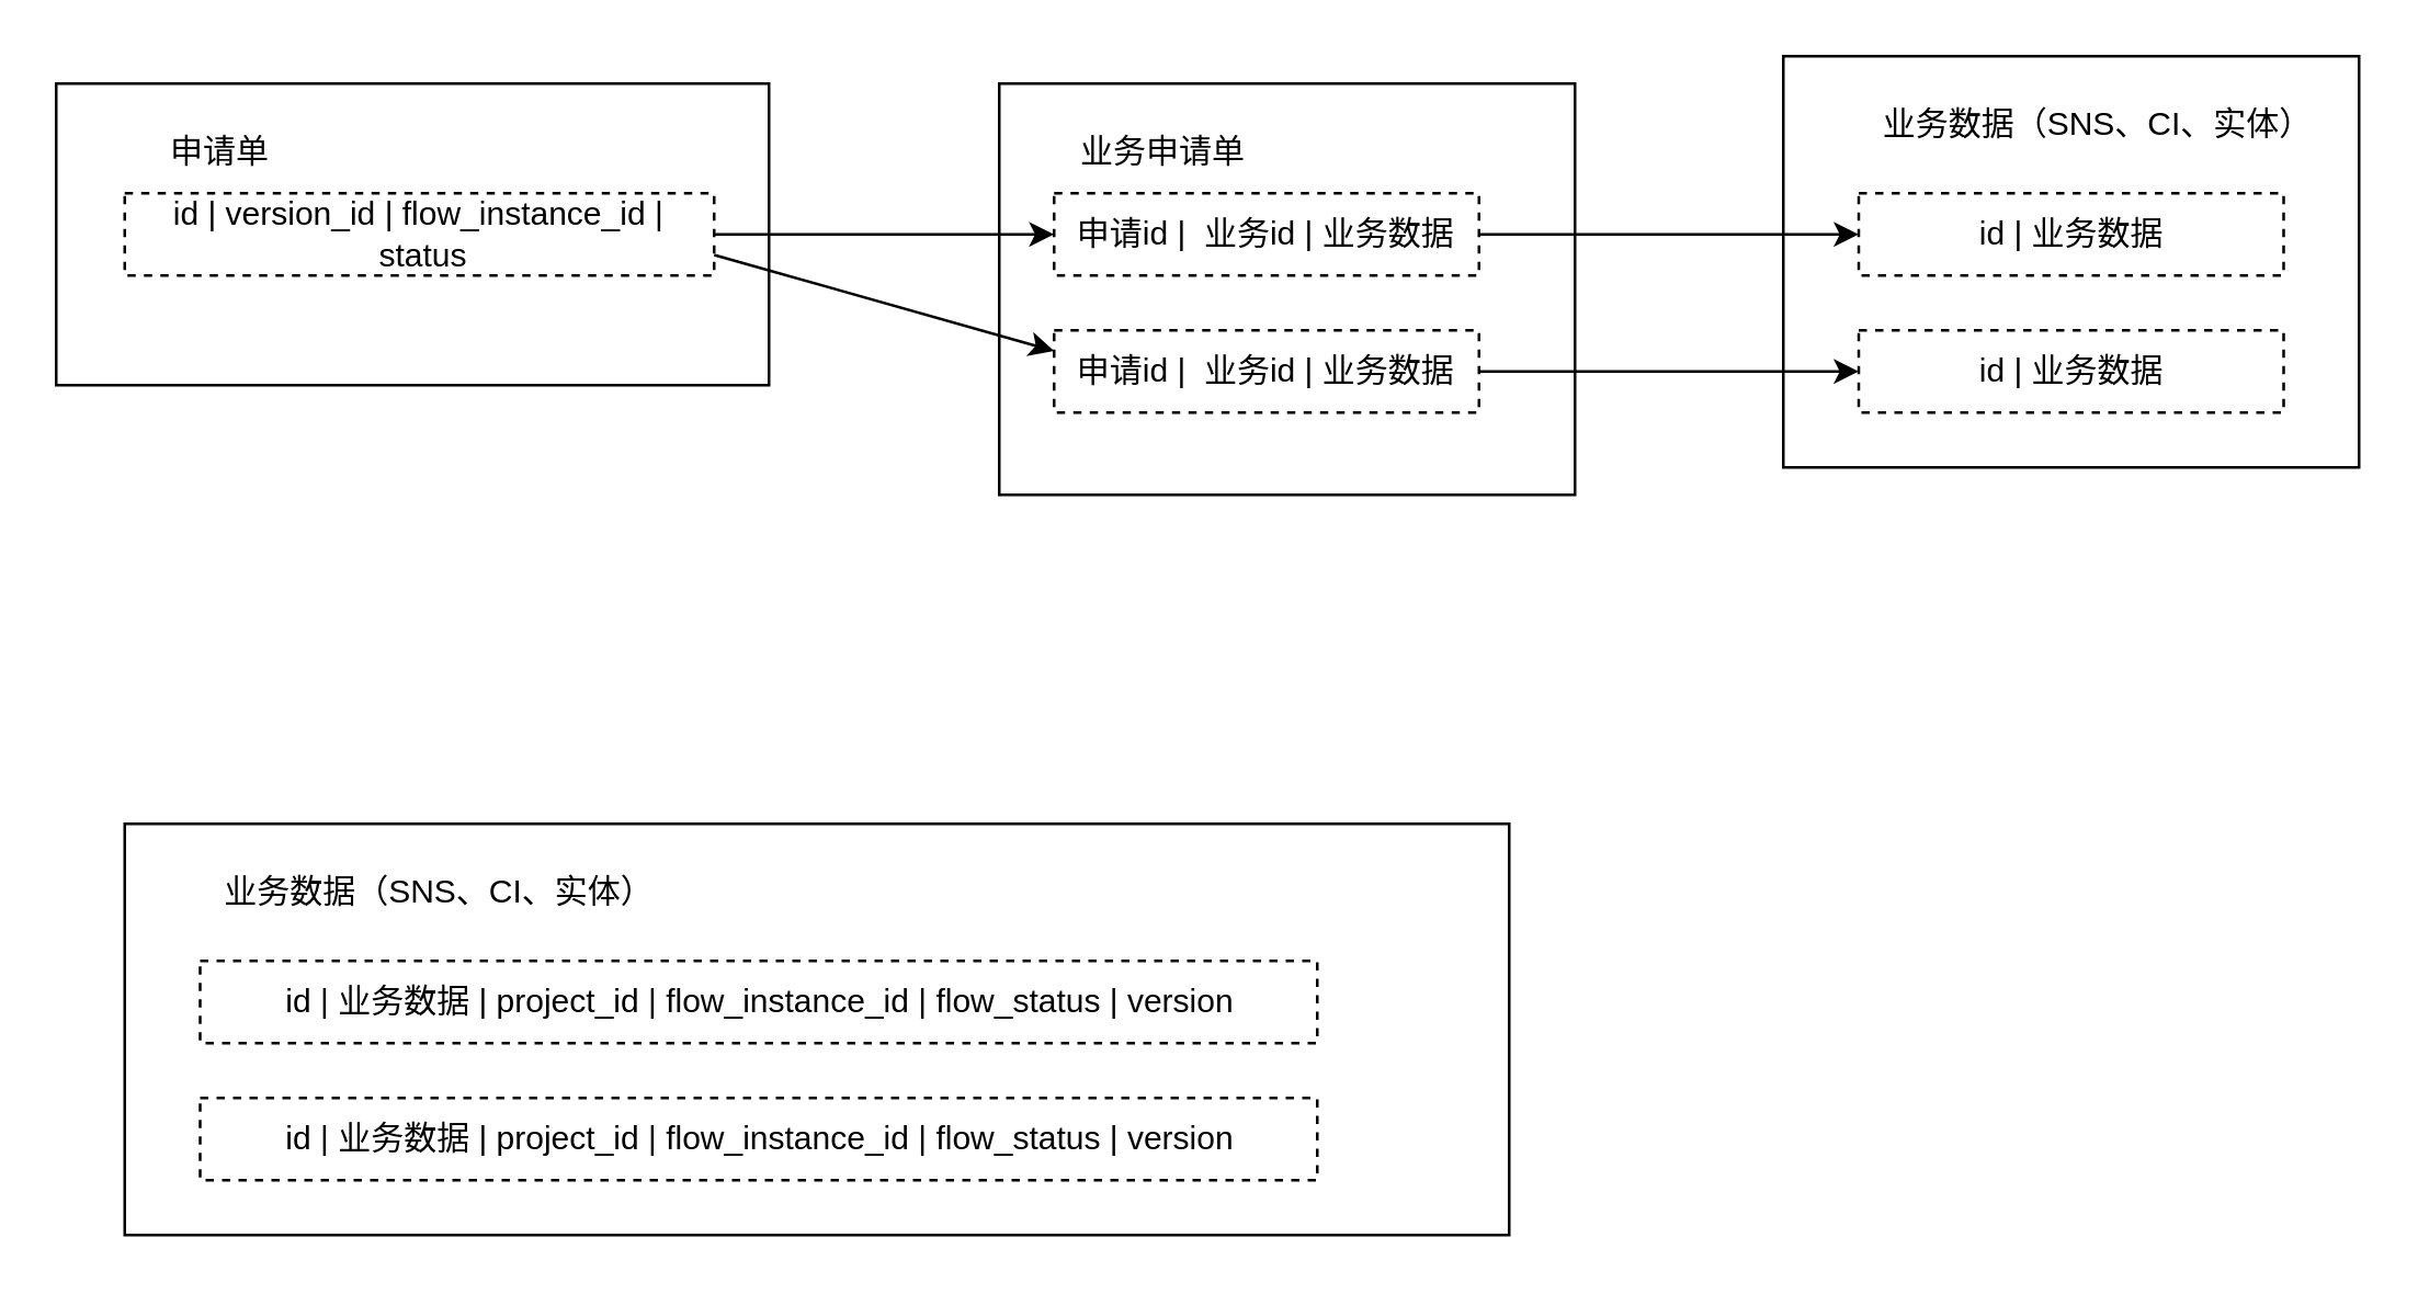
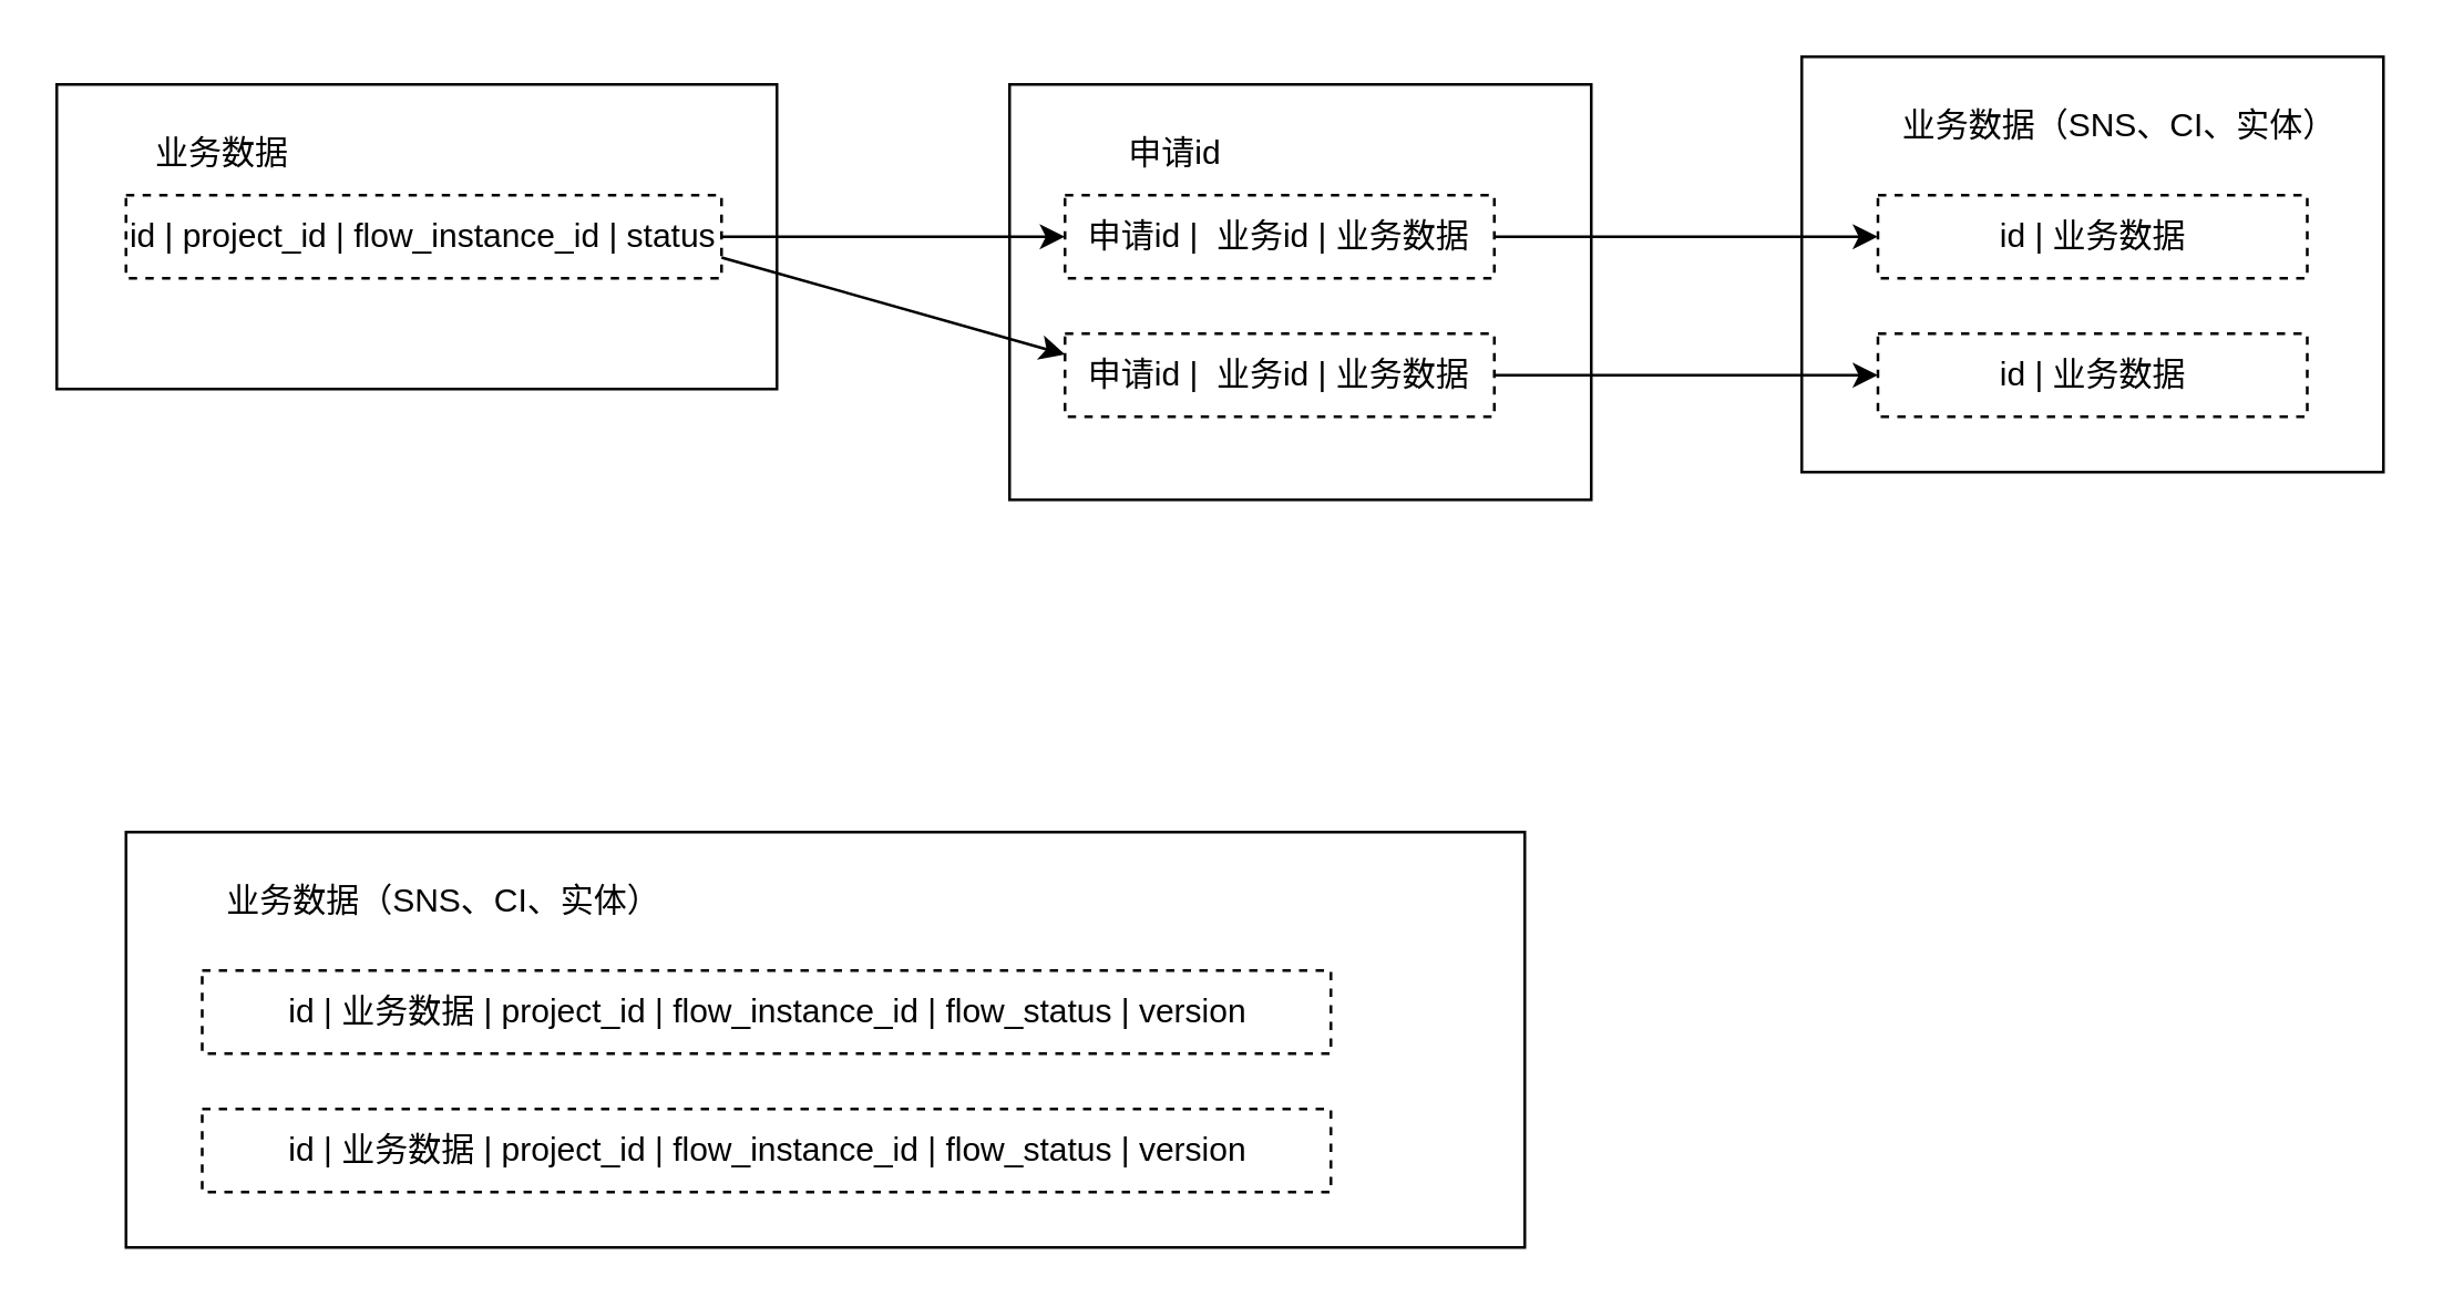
  <mxCell id="0" />
  <mxCell id="1" parent="0" />
  <mxCell id="2" value="" style="rounded=0;whiteSpace=wrap;html=1;" vertex="1" parent="1"><mxGeometry x="650" y="20" width="210" height="150" as="geometry" /></mxCell>
  <mxCell id="3" value="业务数据（SNS、CI、实体）" style="text;html=1;align=center;verticalAlign=middle;whiteSpace=wrap;rounded=0;" vertex="1" parent="1"><mxGeometry x="680" y="30" width="170" height="30" as="geometry" /></mxCell>
  <mxCell id="4" value="id |&amp;nbsp;业务数据" style="text;html=1;align=center;verticalAlign=middle;whiteSpace=wrap;rounded=0;strokeColor=default;dashed=1;" vertex="1" parent="1"><mxGeometry x="677.5" y="70" width="155" height="30" as="geometry" /></mxCell>
  <mxCell id="5" value="id |&amp;nbsp;业务数据" style="text;html=1;align=center;verticalAlign=middle;whiteSpace=wrap;rounded=0;strokeColor=default;dashed=1;" vertex="1" parent="1"><mxGeometry x="677.5" y="120" width="155" height="30" as="geometry" /></mxCell>
  <mxCell id="6" value="&lt;div&gt;&lt;br&gt;&lt;/div&gt;" style="rounded=0;whiteSpace=wrap;html=1;" vertex="1" parent="1"><mxGeometry x="20" y="30" width="260" height="110" as="geometry" /></mxCell>
  <mxCell id="7" value="" style="rounded=0;whiteSpace=wrap;html=1;" vertex="1" parent="1"><mxGeometry x="364" y="30" width="210" height="150" as="geometry" /></mxCell>
- <mxCell id="8" value="业务申请单" style="text;html=1;align=center;verticalAlign=middle;whiteSpace=wrap;rounded=0;" vertex="1" parent="1"><mxGeometry x="389" y="40" width="70" height="30" as="geometry" /></mxCell>
+ <mxCell id="8" value="申请id" style="text;html=1;align=center;verticalAlign=middle;whiteSpace=wrap;rounded=0;" vertex="1" parent="1"><mxGeometry x="389" y="40" width="70" height="30" as="geometry" /></mxCell>
  <mxCell id="9" style="edgeStyle=orthogonalEdgeStyle;rounded=0;orthogonalLoop=1;jettySize=auto;html=1;entryX=0;entryY=0.5;entryDx=0;entryDy=0;" edge="1" parent="1" source="10" target="4"><mxGeometry relative="1" as="geometry" /></mxCell>
  <mxCell id="10" value="申请id |&amp;nbsp; 业务id | 业务数据" style="text;html=1;align=center;verticalAlign=middle;whiteSpace=wrap;rounded=0;strokeColor=default;dashed=1;" vertex="1" parent="1"><mxGeometry x="384" y="70" width="155" height="30" as="geometry" /></mxCell>
  <mxCell id="11" style="edgeStyle=orthogonalEdgeStyle;rounded=0;orthogonalLoop=1;jettySize=auto;html=1;exitX=1;exitY=0.5;exitDx=0;exitDy=0;entryX=0;entryY=0.5;entryDx=0;entryDy=0;" edge="1" parent="1" source="13" target="10"><mxGeometry relative="1" as="geometry" /></mxCell>
  <mxCell id="12" style="rounded=0;orthogonalLoop=1;jettySize=auto;html=1;entryX=0;entryY=0.25;entryDx=0;entryDy=0;exitX=1;exitY=0.75;exitDx=0;exitDy=0;" edge="1" parent="1" source="13" target="16"><mxGeometry relative="1" as="geometry" /></mxCell>
- <mxCell id="13" value="&lt;div&gt;id |&amp;nbsp;&lt;span style=&quot;background-color: initial;&quot;&gt;version_id |&amp;nbsp;&lt;/span&gt;&lt;span style=&quot;background-color: initial;&quot;&gt;flow_instance_id |&amp;nbsp;&lt;/span&gt;&lt;span style=&quot;background-color: initial;&quot;&gt;status&lt;/span&gt;&lt;/div&gt;" style="text;html=1;align=center;verticalAlign=middle;whiteSpace=wrap;rounded=0;strokeColor=default;dashed=1;" vertex="1" parent="1"><mxGeometry x="45" y="70" width="215" height="30" as="geometry" /></mxCell>
- <mxCell id="14" value="申请单" style="text;html=1;align=center;verticalAlign=middle;whiteSpace=wrap;rounded=0;" vertex="1" parent="1"><mxGeometry x="45" y="40" width="70" height="30" as="geometry" /></mxCell>
+ <mxCell id="13" value="&lt;div&gt;id |&amp;nbsp;&lt;span style=&quot;background-color: initial;&quot;&gt;project_id |&amp;nbsp;&lt;/span&gt;&lt;span style=&quot;background-color: initial;&quot;&gt;flow_instance_id |&amp;nbsp;&lt;/span&gt;&lt;span style=&quot;background-color: initial;&quot;&gt;status&lt;/span&gt;&lt;/div&gt;" style="text;html=1;align=center;verticalAlign=middle;whiteSpace=wrap;rounded=0;strokeColor=default;dashed=1;" vertex="1" parent="1"><mxGeometry x="45" y="70" width="215" height="30" as="geometry" /></mxCell>
+ <mxCell id="14" value="业务数据" style="text;html=1;align=center;verticalAlign=middle;whiteSpace=wrap;rounded=0;" vertex="1" parent="1"><mxGeometry x="45" y="40" width="70" height="30" as="geometry" /></mxCell>
  <mxCell id="15" style="edgeStyle=orthogonalEdgeStyle;rounded=0;orthogonalLoop=1;jettySize=auto;html=1;entryX=0;entryY=0.5;entryDx=0;entryDy=0;" edge="1" parent="1" source="16" target="5"><mxGeometry relative="1" as="geometry"><mxPoint x="670" y="120" as="targetPoint" /></mxGeometry></mxCell>
  <mxCell id="16" value="申请id |&amp;nbsp; 业务id | 业务数据" style="text;html=1;align=center;verticalAlign=middle;whiteSpace=wrap;rounded=0;strokeColor=default;dashed=1;" vertex="1" parent="1"><mxGeometry x="384" y="120" width="155" height="30" as="geometry" /></mxCell>
  <mxCell id="17" value="" style="rounded=0;whiteSpace=wrap;html=1;" vertex="1" parent="1"><mxGeometry x="45" y="300" width="505" height="150" as="geometry" /></mxCell>
  <mxCell id="18" value="业务数据（SNS、CI、实体）" style="text;html=1;align=center;verticalAlign=middle;whiteSpace=wrap;rounded=0;" vertex="1" parent="1"><mxGeometry x="75" y="310" width="170" height="30" as="geometry" /></mxCell>
  <mxCell id="19" value="id |&amp;nbsp;业务数据 |&amp;nbsp;project_id | flow_instance_id | flow_status | version" style="text;html=1;align=center;verticalAlign=middle;whiteSpace=wrap;rounded=0;strokeColor=default;dashed=1;" vertex="1" parent="1"><mxGeometry x="72.5" y="350" width="407.5" height="30" as="geometry" /></mxCell>
  <mxCell id="20" value="id |&amp;nbsp;业务数据 |&amp;nbsp;project_id | flow_instance_id | flow_status | version" style="text;html=1;align=center;verticalAlign=middle;whiteSpace=wrap;rounded=0;strokeColor=default;dashed=1;" vertex="1" parent="1"><mxGeometry x="72.5" y="400" width="407.5" height="30" as="geometry" /></mxCell>
